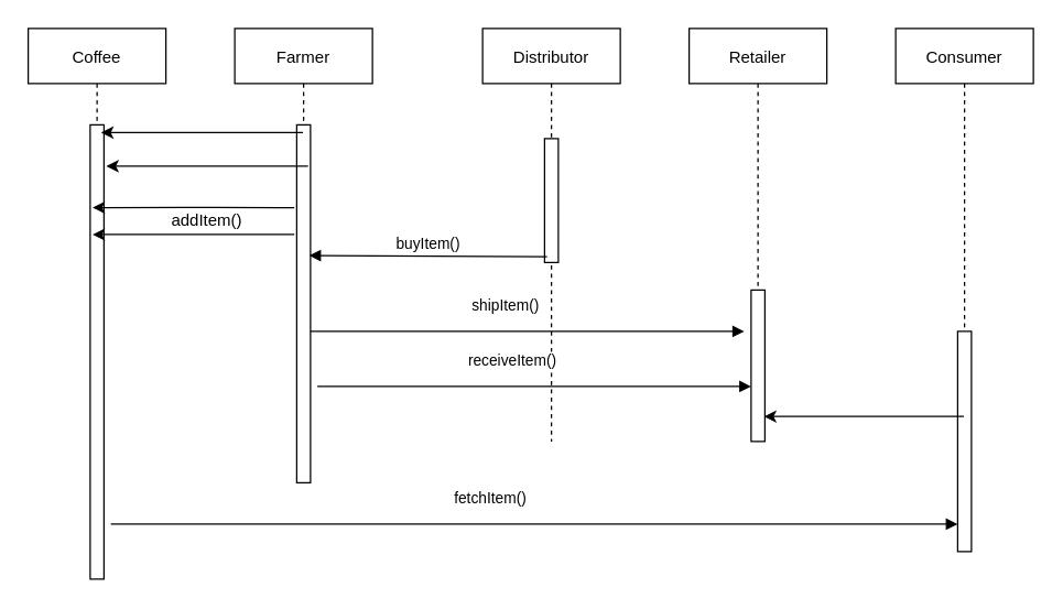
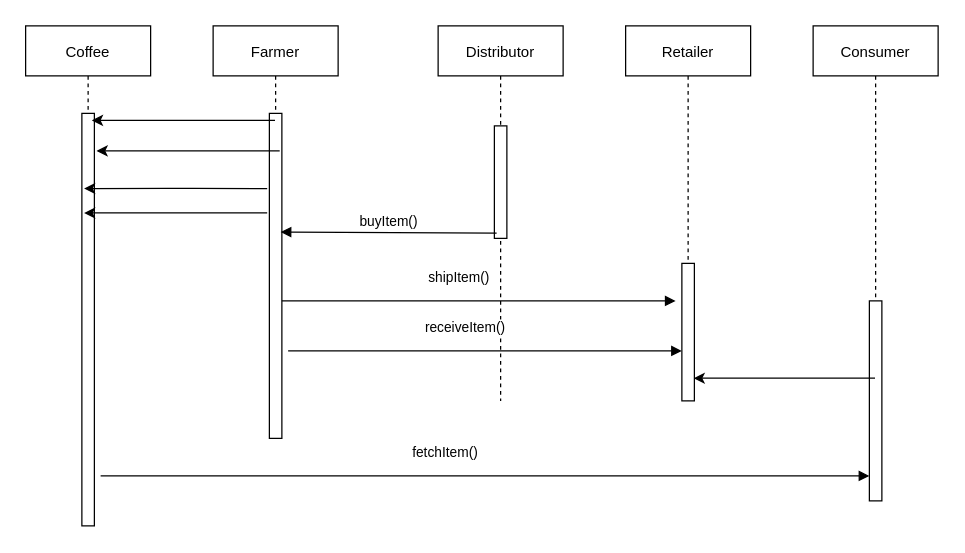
  <mxCell id="0" />
  <mxCell id="1" parent="0" />
  <mxCell id="2" value="Farmer" style="shape=umlLifeline;perimeter=lifelinePerimeter;container=1;collapsible=0;recursiveResize=0;rounded=0;shadow=0;strokeWidth=1;" parent="1" vertex="1"><mxGeometry x="170" y="20" width="100" height="330" as="geometry" /></mxCell>
  <mxCell id="3" value="" style="points=[];perimeter=orthogonalPerimeter;rounded=0;shadow=0;strokeWidth=1;" parent="2" vertex="1"><mxGeometry x="45" y="70" width="10" height="260" as="geometry" /></mxCell>
  <mxCell id="4" value="Distributor" style="shape=umlLifeline;perimeter=lifelinePerimeter;container=1;collapsible=0;recursiveResize=0;rounded=0;shadow=0;strokeWidth=1;" parent="1" vertex="1"><mxGeometry x="350" y="20" width="100" height="300" as="geometry" /></mxCell>
  <mxCell id="5" value="" style="points=[];perimeter=orthogonalPerimeter;rounded=0;shadow=0;strokeWidth=1;" parent="4" vertex="1"><mxGeometry x="45" y="80" width="10" height="90" as="geometry" /></mxCell>
  <mxCell id="6" value="receiveItem()" style="verticalAlign=bottom;endArrow=block;shadow=0;strokeWidth=1;" parent="4" edge="1"><mxGeometry x="-0.106" y="10" relative="1" as="geometry"><mxPoint x="-120" y="260" as="sourcePoint" /><mxPoint x="195" y="260" as="targetPoint" /><Array as="points"><mxPoint x="195" y="260" /></Array><mxPoint x="1" as="offset" /></mxGeometry></mxCell>
  <mxCell id="7" value="Consumer" style="shape=umlLifeline;perimeter=lifelinePerimeter;container=1;collapsible=0;recursiveResize=0;rounded=0;shadow=0;strokeWidth=1;" parent="1" vertex="1"><mxGeometry x="650" y="20" width="100" height="380" as="geometry" /></mxCell>
  <mxCell id="8" value="" style="points=[];perimeter=orthogonalPerimeter;rounded=0;shadow=0;strokeWidth=1;" parent="7" vertex="1"><mxGeometry x="45" y="220" width="10" height="160" as="geometry" /></mxCell>
  <mxCell id="9" value="shipItem()" style="verticalAlign=bottom;endArrow=block;shadow=0;strokeWidth=1;" parent="1" source="3" edge="1"><mxGeometry x="-0.106" y="10" relative="1" as="geometry"><mxPoint x="330" y="230" as="sourcePoint" /><mxPoint x="540" y="240" as="targetPoint" /><Array as="points"><mxPoint x="540" y="240" /></Array><mxPoint x="1" as="offset" /></mxGeometry></mxCell>
  <mxCell id="10" value="Coffee" style="shape=umlLifeline;perimeter=lifelinePerimeter;container=1;collapsible=0;recursiveResize=0;rounded=0;shadow=0;strokeWidth=1;" parent="1" vertex="1"><mxGeometry x="20" y="20" width="100" height="400" as="geometry" /></mxCell>
  <mxCell id="11" value="" style="points=[];perimeter=orthogonalPerimeter;rounded=0;shadow=0;strokeWidth=1;" parent="10" vertex="1"><mxGeometry x="45" y="70" width="10" height="330" as="geometry" /></mxCell>
  <mxCell id="12" value="" style="endArrow=classic;html=1;entryX=0.8;entryY=0.017;entryDx=0;entryDy=0;entryPerimeter=0;" parent="1" source="2" target="11" edge="1"><mxGeometry width="50" height="50" relative="1" as="geometry"><mxPoint x="110" y="140" as="sourcePoint" /><mxPoint x="160" y="90" as="targetPoint" /></mxGeometry></mxCell>
  <mxCell id="13" value="" style="endArrow=classic;html=1;entryX=0.94;entryY=0.835;entryDx=0;entryDy=0;entryPerimeter=0;" parent="1" source="7" target="15" edge="1"><mxGeometry width="50" height="50" relative="1" as="geometry"><mxPoint x="550" y="200" as="sourcePoint" /><mxPoint x="600" y="150" as="targetPoint" /></mxGeometry></mxCell>
  <mxCell id="14" value="Retailer" style="shape=umlLifeline;perimeter=lifelinePerimeter;container=1;collapsible=0;recursiveResize=0;rounded=0;shadow=0;strokeWidth=1;" parent="1" vertex="1"><mxGeometry x="500" y="20" width="100" height="300" as="geometry" /></mxCell>
  <mxCell id="15" value="" style="points=[];perimeter=orthogonalPerimeter;rounded=0;shadow=0;strokeWidth=1;" parent="14" vertex="1"><mxGeometry x="45" y="190" width="10" height="110" as="geometry" /></mxCell>
  <mxCell id="16" value="" style="endArrow=classic;html=1;entryX=0.8;entryY=0.017;entryDx=0;entryDy=0;entryPerimeter=0;" parent="1" edge="1"><mxGeometry width="50" height="50" relative="1" as="geometry"><mxPoint x="213.25" y="150.19" as="sourcePoint" /><mxPoint x="66.75" y="150.19" as="targetPoint" /><Array as="points"><mxPoint x="143.75" y="150" /></Array></mxGeometry></mxCell>
  <mxCell id="17" value="" style="endArrow=classic;html=1;entryX=0.8;entryY=0.017;entryDx=0;entryDy=0;entryPerimeter=0;" parent="1" edge="1"><mxGeometry width="50" height="50" relative="1" as="geometry"><mxPoint x="213.25" y="169.69" as="sourcePoint" /><mxPoint x="66.75" y="169.69" as="targetPoint" /><Array as="points"><mxPoint x="143.75" y="169.5" /></Array></mxGeometry></mxCell>
- <mxCell id="18" value="addItem()" style="text;html=1;strokeColor=none;fillColor=none;align=center;verticalAlign=middle;whiteSpace=wrap;rounded=0;" parent="1" vertex="1"><mxGeometry x="130" y="150" width="40" height="20" as="geometry" /></mxCell>
  <mxCell id="19" value="buyItem()" style="verticalAlign=bottom;endArrow=block;shadow=0;strokeWidth=1;exitX=0.18;exitY=0.953;exitDx=0;exitDy=0;exitPerimeter=0;entryX=0.9;entryY=0.365;entryDx=0;entryDy=0;entryPerimeter=0;" parent="1" source="5" target="3" edge="1"><mxGeometry relative="1" as="geometry"><mxPoint x="325" y="100" as="sourcePoint" /><Array as="points" /></mxGeometry></mxCell>
  <mxCell id="20" value="fetchItem()" style="verticalAlign=bottom;endArrow=block;shadow=0;strokeWidth=1;" parent="1" edge="1"><mxGeometry x="-0.106" y="10" relative="1" as="geometry"><mxPoint x="80" y="380" as="sourcePoint" /><mxPoint x="695" y="380" as="targetPoint" /><Array as="points"><mxPoint x="695" y="380" /></Array><mxPoint x="1" as="offset" /></mxGeometry></mxCell>
  <mxCell id="21" value="" style="endArrow=classic;html=1;entryX=0.8;entryY=0.017;entryDx=0;entryDy=0;entryPerimeter=0;" parent="1" edge="1"><mxGeometry width="50" height="50" relative="1" as="geometry"><mxPoint x="223.25" y="120" as="sourcePoint" /><mxPoint x="76.75" y="120" as="targetPoint" /></mxGeometry></mxCell>
